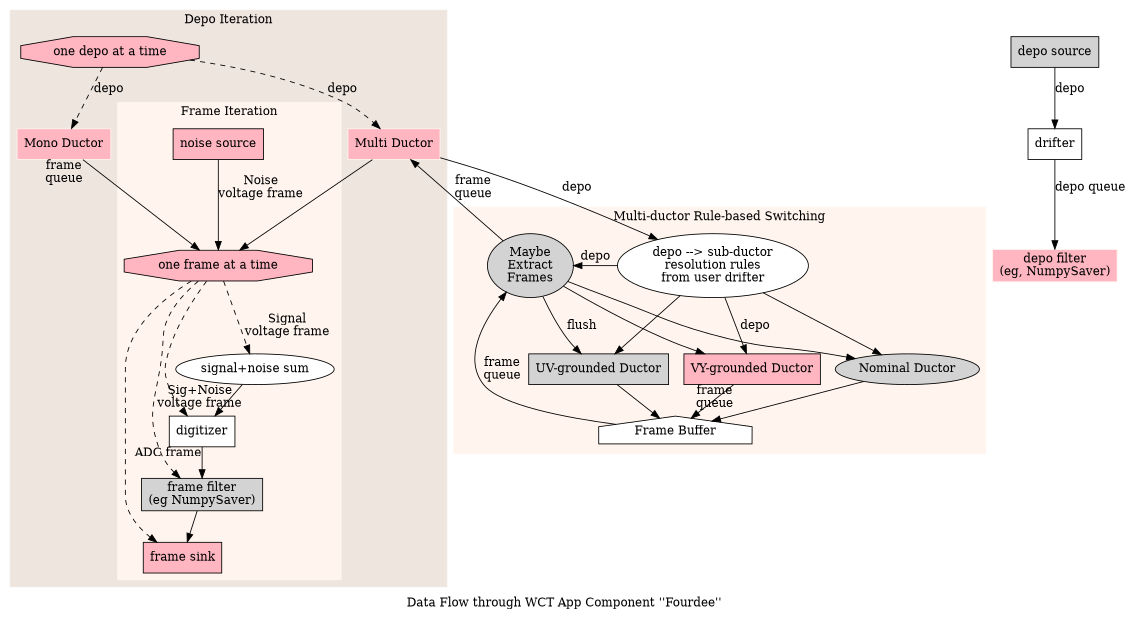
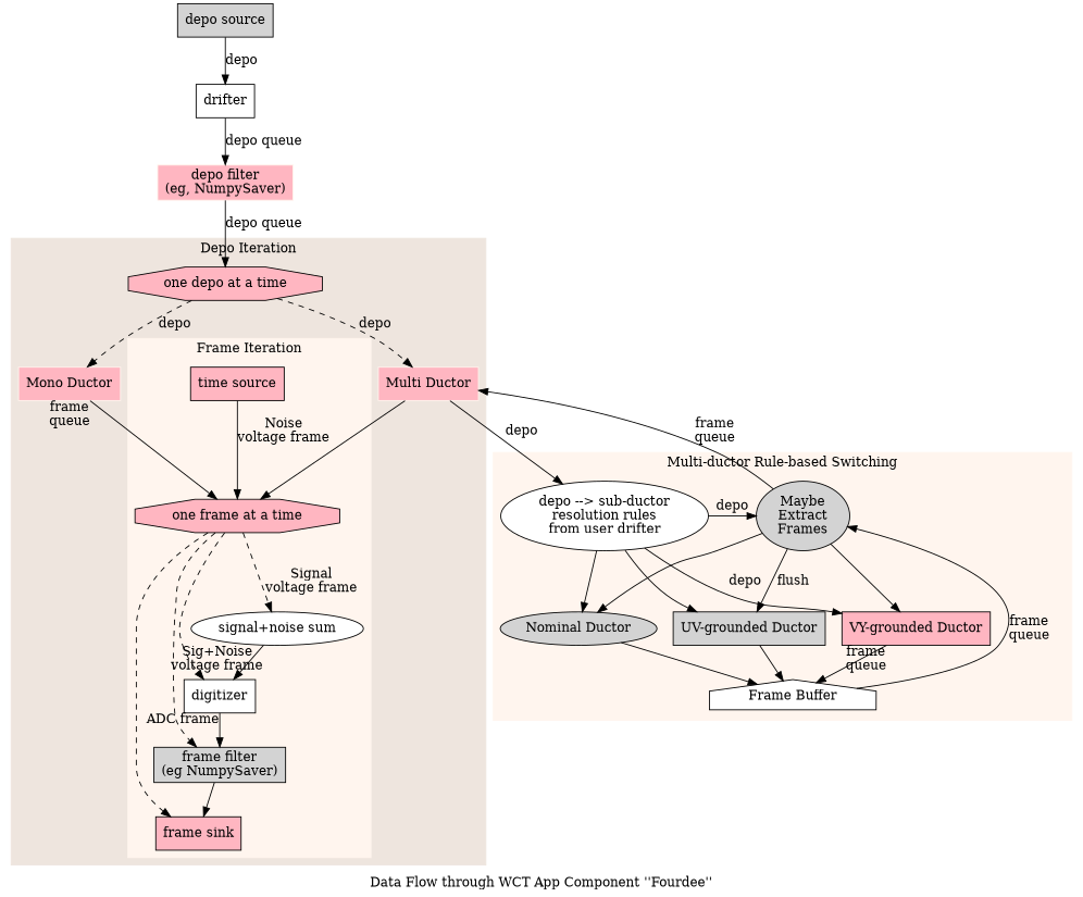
  digraph {
    label="Data Flow through WCT App Component ''Fourdee''"
    splines=true
    style=filled
    node [fillcolor=lightpink shape=box style=filled]
    n1 [label="one frame at a time" shape=octagon]
-   n2 [label="noise source"]
+   n2 [label="time source"]
    n3 [fillcolor=white label="signal+noise sum" shape=ellipse]
    digitizer [fillcolor=white]
    n5 [fillcolor=lightgrey label="frame filter\n(eg NumpySaver)"]
    n6 [label="frame sink"]
    n7 [label="one depo at a time" shape=octagon]
    n8 [color=seashell1 label="Mono Ductor"]
    n9 [color=seashell1 label="Multi Ductor"]
    n10 [fillcolor=lightgrey label="Nominal Ductor" shape=ellipse]
    n11 [fillcolor=lightgrey label="UV-grounded Ductor"]
    n12 [label="VY-grounded Ductor"]
    n13 [fillcolor=white label="depo --> sub-ductor\nresolution rules\nfrom user drifter" shape=ellipse]
    n14 [fillcolor=lightgrey label="Maybe\nExtract\nFrames" shape=ellipse]
    n15 [fillcolor=white label="Frame Buffer" shape=house]
    n16 [fillcolor=lightgrey label="depo source"]
    n17 [fillcolor=white label=drifter]
    n18 [color=seashell1 label="depo filter\n(eg, NumpySaver)"]
    subgraph cluster_1 {
      color=seashell2
      label="Depo Iteration"
      n7
      n8
      n9
      subgraph cluster_2 {
        color=seashell
        label="Frame Iteration"
        n1
        n2
        n3
        digitizer
        n5
        n6
      }
    }
    subgraph cluster_3 {
      color=seashell1
      label="Multi-ductor Rule-based Switching"
      n15
      subgraph sub_4 {
        color=seashell1
        label="Multi-ductor Rule-based Switching"
        rank=same
        n10
        n11
        n12
      }
      subgraph sub_5 {
        color=seashell1
        label="Multi-ductor Rule-based Switching"
        rank=same
        n13
        n14
      }
    }
    n1 -> n3 [label="Signal\nvoltage frame" style=dashed]
    n1 -> digitizer [style=dashed]
    n1 -> n5 [style=dashed]
    n1 -> n6 [style=dashed]
    n2 -> n1 [label="Noise\nvoltage frame"]
    n3 -> digitizer [taillabel="Sig+Noise\nvoltage frame"]
    digitizer -> n5 [taillabel="ADC frame"]
    n5 -> n6
    n7 -> n8 [label=depo style=dashed]
    n7 -> n9 [label=depo style=dashed]
    n8 -> n1 [taillabel="frame\nqueue"]
    n9 -> n1
    n9 -> n13 [label=depo weight=2]
    n10 -> n15
    n11 -> n15
    n12 -> n15 [taillabel="frame\nqueue"]
    n13 -> n10
    n13 -> n11
    n13 -> n12 [label=depo]
    n13 -> n14 [label=depo weight=2]
    n14 -> n9 [label="frame\nqueue"]
    n14 -> n10
    n14 -> n11 [label=flush]
    n14 -> n12
    n14 -> n15 [dir=back label="frame\nqueue"]
    n16 -> n17 [label=depo]
    n17 -> n18 [label="depo queue"]
+   n18 -> n7 [label="depo queue"]
  }
